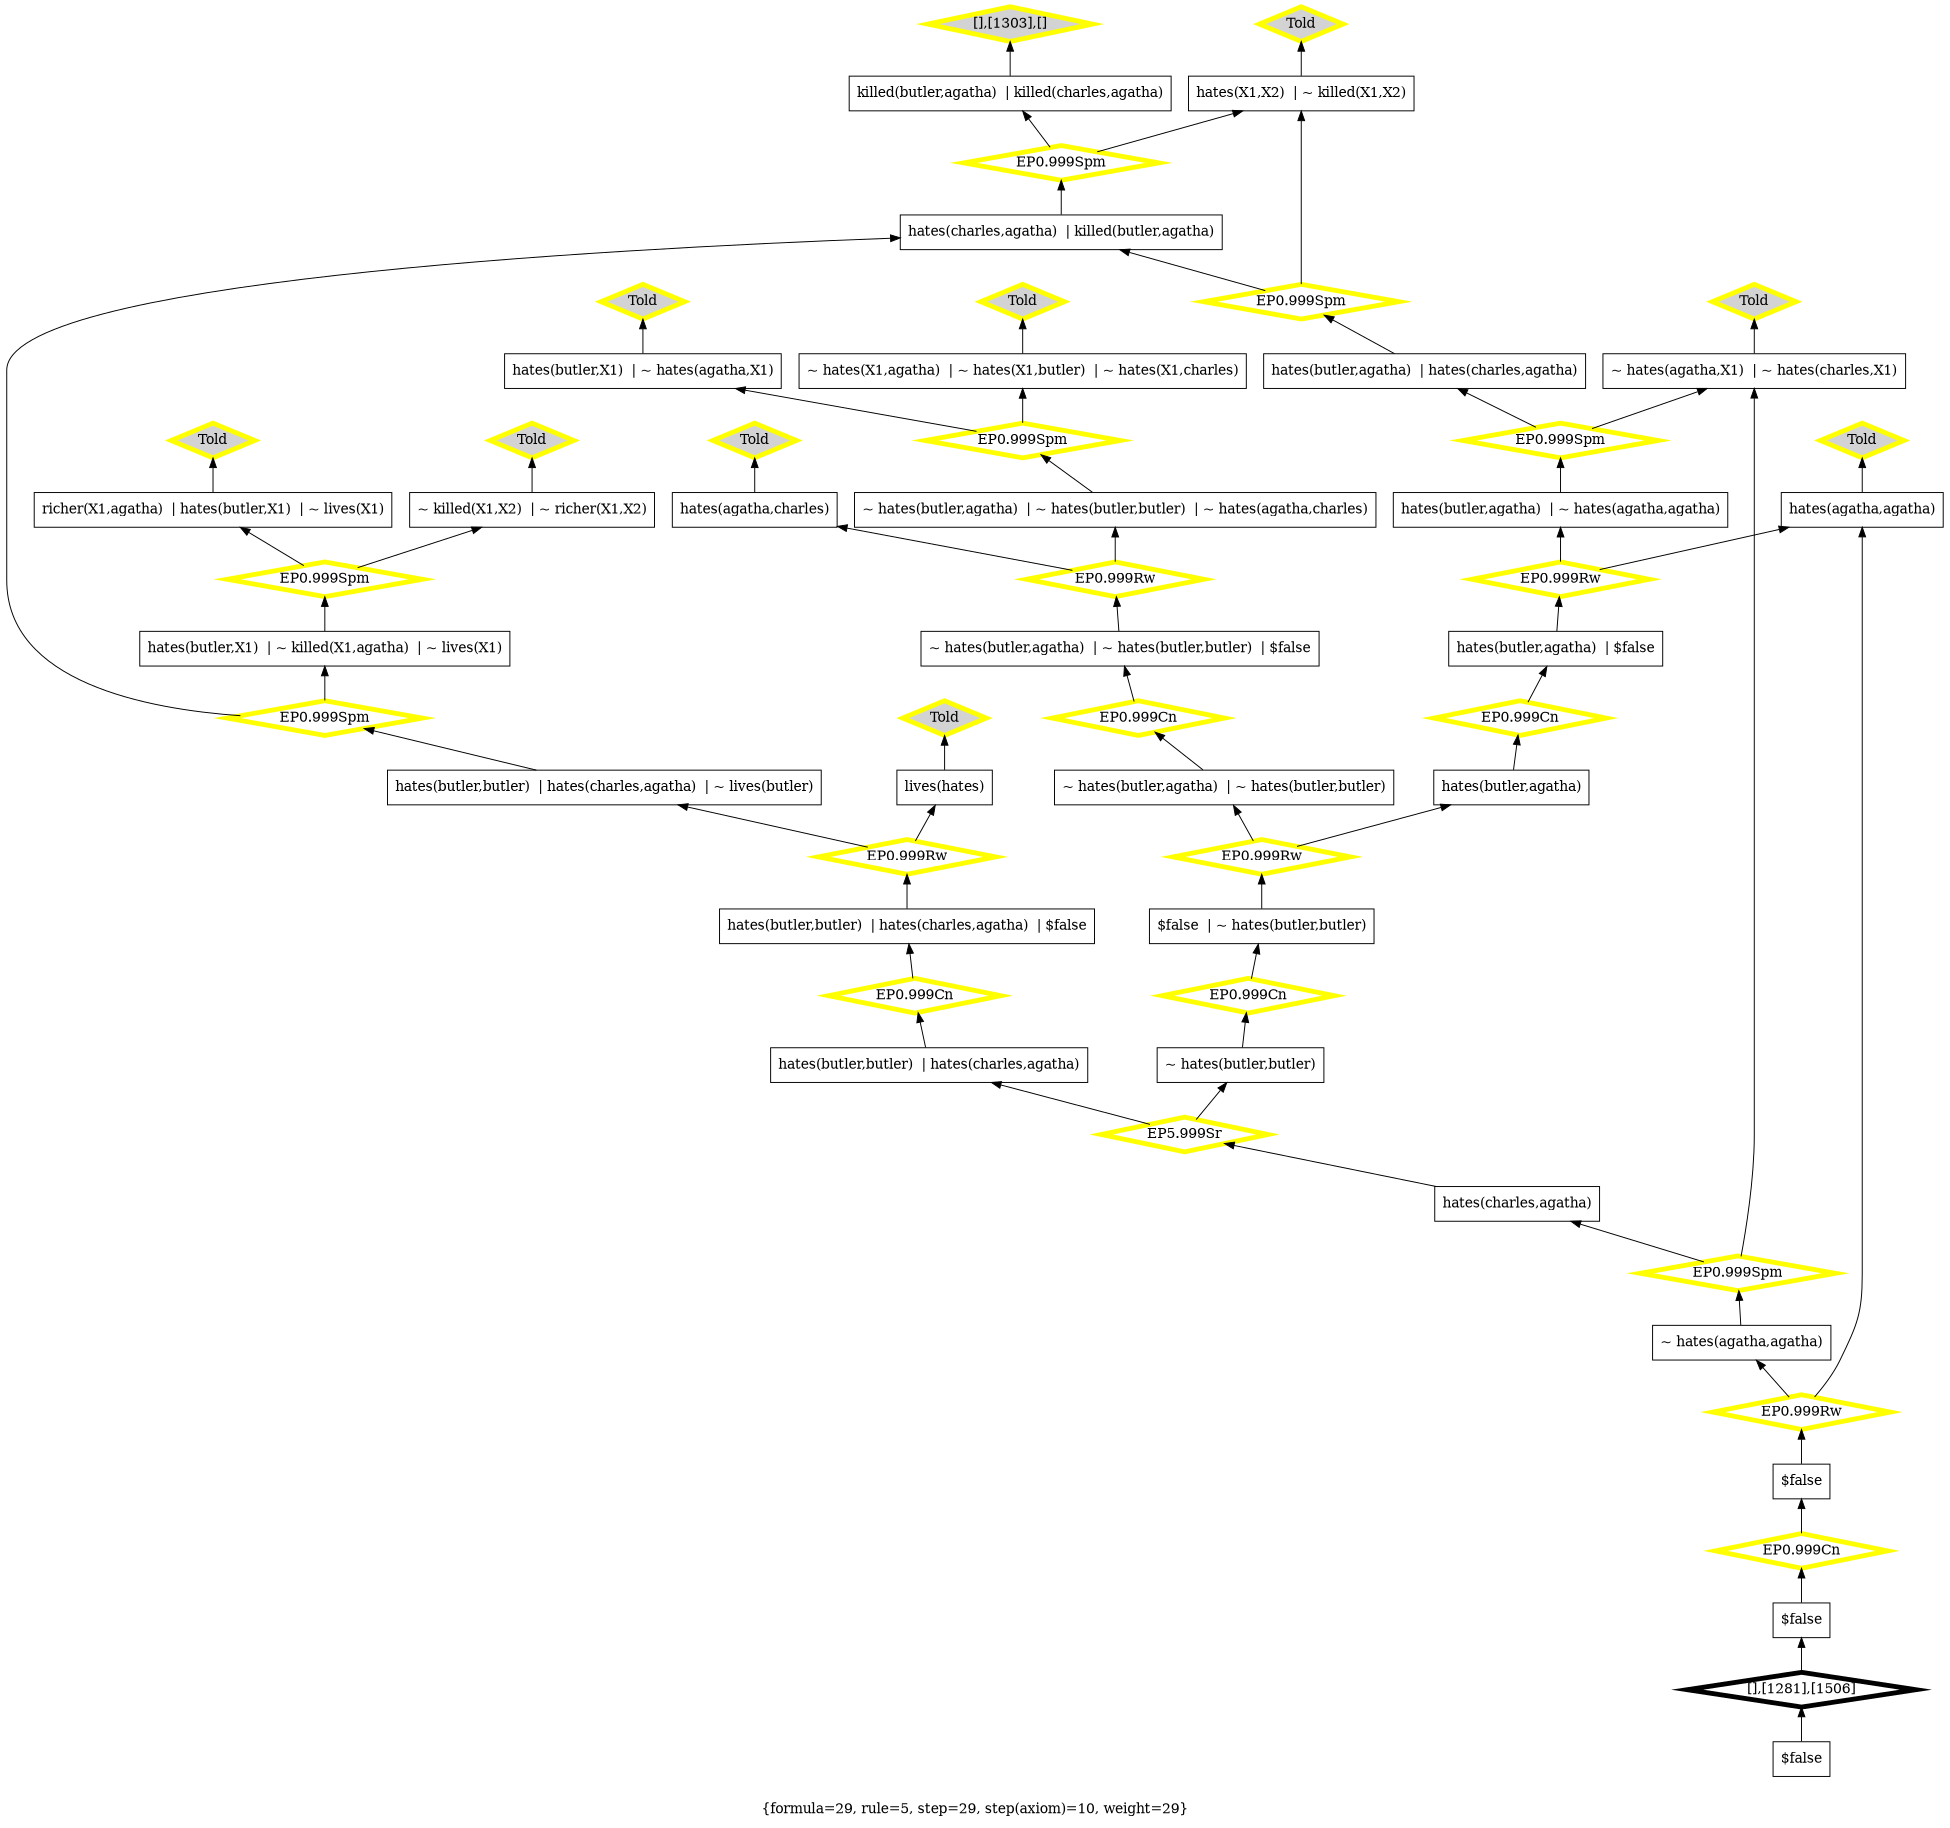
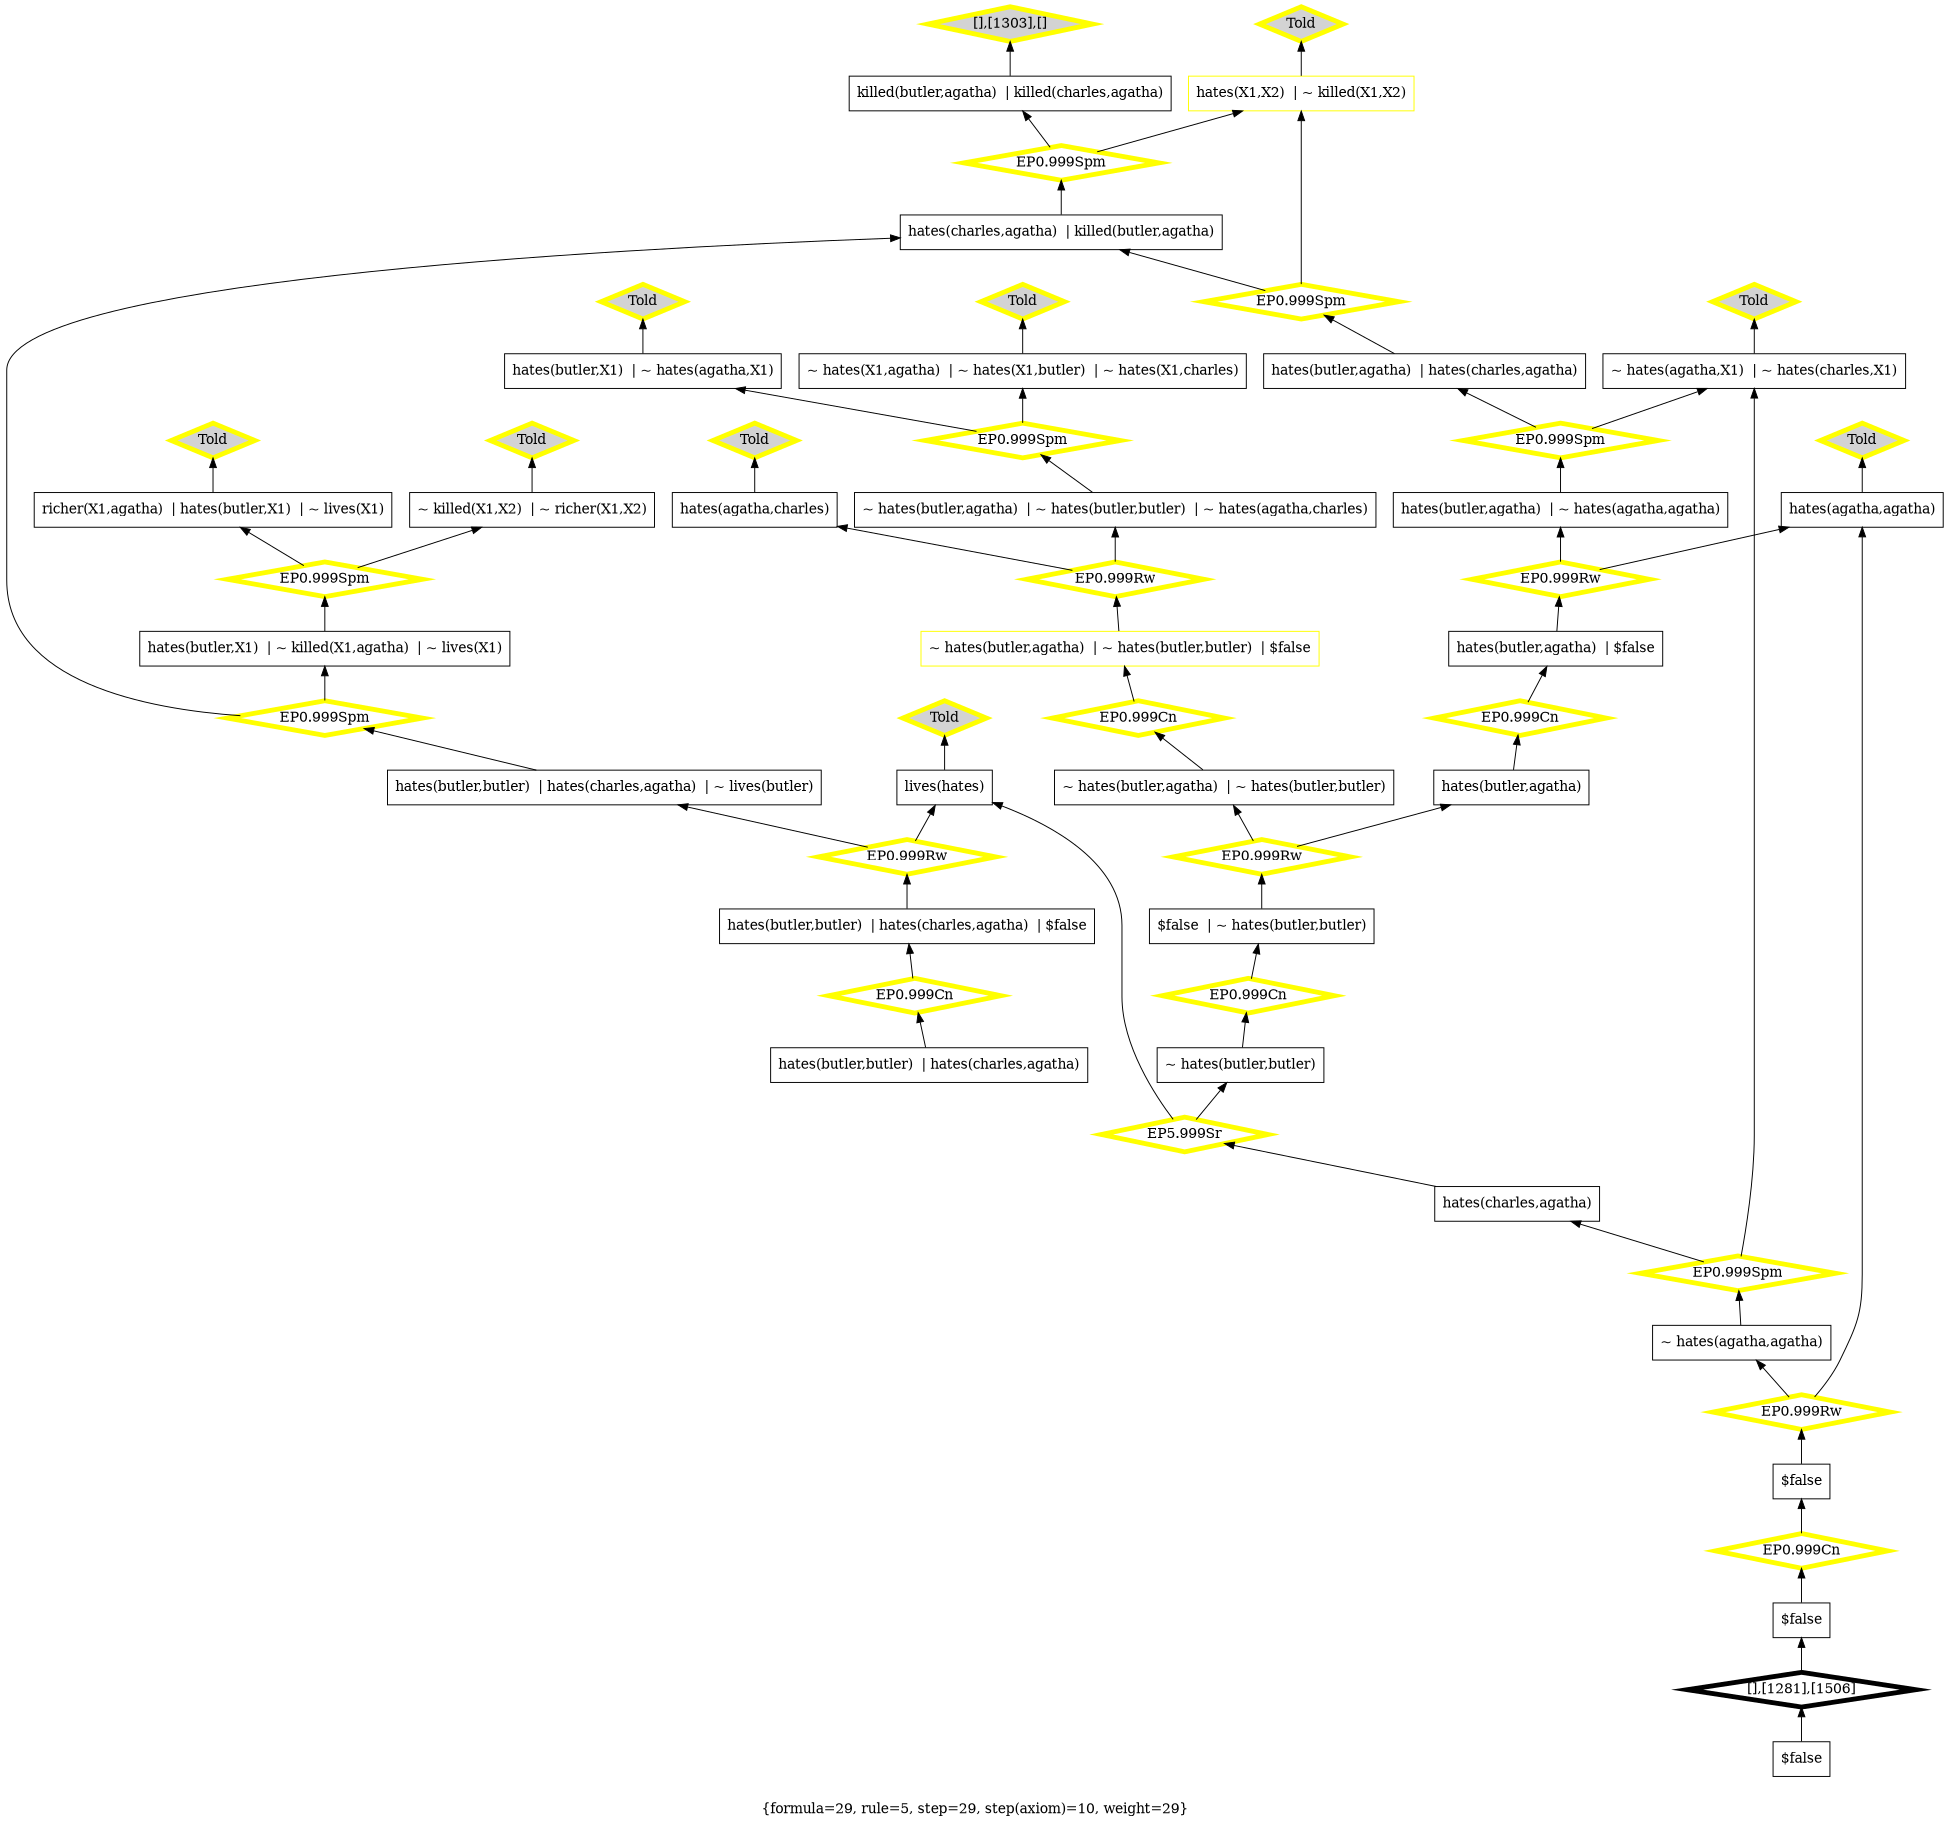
  digraph {
    label="{formula=29, rule=5, step=29, step(axiom)=10, weight=29}"
    labelloc=b
    rankdir=BT
    node [color=black fillcolor=white shape=box style=filled]
    n1 [label="hates(butler,butler)  | hates(charles,agatha)"]
    n2 [color=yellow label="EP0.999Cn" penwidth=5 shape=diamond]
    n3 [label="hates(butler,butler)  | hates(charles,agatha)  | $false"]
-   n4 [label="~ hates(butler,agatha)  | ~ hates(butler,butler)  | $false"]
+   n4 [color=yellow label="~ hates(butler,agatha)  | ~ hates(butler,butler)  | $false"]
    n5 [color=yellow label="EP0.999Rw" penwidth=5 shape=diamond]
    n6 [label="~ hates(butler,agatha)  | ~ hates(butler,butler)  | ~ hates(agatha,charles)"]
    n7 [label="hates(agatha,charles)"]
    n8 [color=yellow label="EP0.999Rw" penwidth=5 shape=diamond]
    n9 [label="hates(butler,butler)  | hates(charles,agatha)  | ~ lives(butler)"]
    n10 [label="lives(hates)"]
    n11 [label="hates(charles,agatha)  | killed(butler,agatha)"]
    n12 [color=yellow label="EP0.999Spm" penwidth=5 shape=diamond]
-   n13 [label="hates(X1,X2)  | ~ killed(X1,X2)"]
+   n13 [color=yellow label="hates(X1,X2)  | ~ killed(X1,X2)"]
    n14 [label="killed(butler,agatha)  | killed(charles,agatha)"]
    n15 [label="~ hates(butler,butler)"]
    n16 [color=yellow label="EP0.999Cn" penwidth=5 shape=diamond]
    n17 [label="$false  | ~ hates(butler,butler)"]
    n18 [label="~ hates(butler,agatha)  | ~ hates(butler,butler)"]
    n19 [color=yellow label="EP0.999Cn" penwidth=5 shape=diamond]
    n20 [label="hates(butler,X1)  | ~ hates(agatha,X1)"]
    n21 [color=yellow fillcolor=lightgrey label=Told penwidth=5 shape=diamond]
    n22 [color=yellow fillcolor=lightgrey label=Told penwidth=5 shape=diamond]
    n23 [color=yellow fillcolor=lightgrey label="[],[1303],[]" penwidth=5 shape=diamond]
    n24 [color=yellow label="EP0.999Rw" penwidth=5 shape=diamond]
    n25 [label="hates(butler,agatha)"]
    n26 [label="hates(butler,agatha)  | ~ hates(agatha,agatha)"]
    n27 [color=yellow label="EP0.999Spm" penwidth=5 shape=diamond]
    n28 [label="hates(butler,agatha)  | hates(charles,agatha)"]
    n29 [label="~ hates(agatha,X1)  | ~ hates(charles,X1)"]
    n30 [label="~ hates(agatha,agatha)"]
    n31 [color=yellow label="EP0.999Spm" penwidth=5 shape=diamond]
    n32 [label="hates(charles,agatha)"]
    n33 [color=yellow label="EP0.999Spm" penwidth=5 shape=diamond]
    n34 [label="hates(butler,X1)  | ~ killed(X1,agatha)  | ~ lives(X1)"]
    n35 [label="hates(butler,agatha)  | $false"]
    n36 [color=yellow label="EP0.999Rw" penwidth=5 shape=diamond]
    n37 [label="hates(agatha,agatha)"]
    n38 [label="$false"]
    n39 [label="[],[1281],[1506]" penwidth=5 shape=diamond]
    n40 [label="$false"]
    n41 [label="richer(X1,agatha)  | hates(butler,X1)  | ~ lives(X1)"]
    n42 [color=yellow fillcolor=lightgrey label=Told penwidth=5 shape=diamond]
    n43 [color=yellow label="EP0.999Spm" penwidth=5 shape=diamond]
    n44 [label="~ killed(X1,X2)  | ~ richer(X1,X2)"]
    n45 [color=yellow fillcolor=lightgrey label=Told penwidth=5 shape=diamond]
    n46 [color=yellow label="EP0.999Cn" penwidth=5 shape=diamond]
    n47 [color=yellow label="EP5.999Sr" penwidth=5 shape=diamond]
    n48 [color=yellow label="EP0.999Spm" penwidth=5 shape=diamond]
    n49 [label="~ hates(X1,agatha)  | ~ hates(X1,butler)  | ~ hates(X1,charles)"]
    n50 [color=yellow label="EP0.999Spm" penwidth=5 shape=diamond]
    n51 [color=yellow fillcolor=lightgrey label=Told penwidth=5 shape=diamond]
    n52 [label="$false"]
    n53 [color=yellow label="EP0.999Rw" penwidth=5 shape=diamond]
    n54 [color=yellow fillcolor=lightgrey label=Told penwidth=5 shape=diamond]
    n55 [color=yellow fillcolor=lightgrey label=Told penwidth=5 shape=diamond]
    n56 [color=yellow fillcolor=lightgrey label=Told penwidth=5 shape=diamond]
    n57 [color=yellow fillcolor=lightgrey label=Told penwidth=5 shape=diamond]
    n58 [color=yellow label="EP0.999Cn" penwidth=5 shape=diamond]
    n1 -> n2
    n2 -> n3
    n3 -> n8
    n4 -> n5
    n5 -> n6
    n5 -> n7
    n6 -> n48
    n7 -> n56
    n8 -> n9
    n8 -> n10
    n9 -> n33
    n10 -> n51
    n11 -> n12
    n12 -> n13
    n12 -> n14
    n13 -> n22
    n14 -> n23
    n15 -> n16
    n16 -> n17
    n17 -> n24
    n18 -> n19
    n19 -> n4
    n20 -> n21
    n24 -> n18
    n24 -> n25
    n25 -> n46
    n26 -> n27
    n27 -> n28
    n27 -> n29
    n28 -> n43
    n29 -> n54
    n30 -> n31
    n31 -> n29
    n31 -> n32
    n32 -> n47
    n33 -> n11
    n33 -> n34
    n34 -> n50
    n35 -> n36
    n36 -> n26
    n36 -> n37
    n37 -> n55
    n38 -> n39
    n39 -> n40
    n40 -> n58
    n41 -> n42
    n43 -> n11
    n43 -> n13
    n44 -> n45
    n46 -> n35
-   n47 -> n1
+   n47 -> n10
    n47 -> n15
    n48 -> n20
    n48 -> n49
    n49 -> n57
    n50 -> n41
    n50 -> n44
    n52 -> n53
    n53 -> n30
    n53 -> n37
    n58 -> n52
  }
